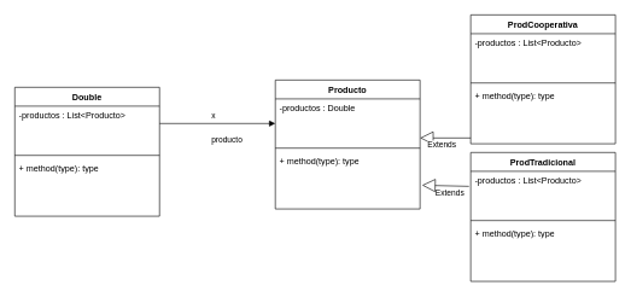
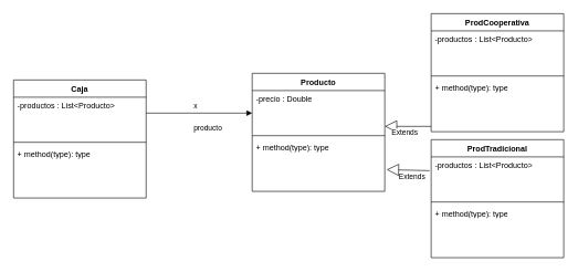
  <mxCell id="0" />
  <mxCell id="1" parent="0" />
- <mxCell id="2" value="Double" style="swimlane;fontStyle=1;align=center;verticalAlign=top;childLayout=stackLayout;horizontal=1;startSize=26;horizontalStack=0;resizeParent=1;resizeParentMax=0;resizeLast=0;collapsible=1;marginBottom=0;whiteSpace=wrap;html=1;" vertex="1" parent="1"><mxGeometry x="20" y="120" width="200" height="178" as="geometry" /></mxCell>
+ <mxCell id="2" value="Caja" style="swimlane;fontStyle=1;align=center;verticalAlign=top;childLayout=stackLayout;horizontal=1;startSize=26;horizontalStack=0;resizeParent=1;resizeParentMax=0;resizeLast=0;collapsible=1;marginBottom=0;whiteSpace=wrap;html=1;" vertex="1" parent="1"><mxGeometry x="20" y="120" width="200" height="178" as="geometry" /></mxCell>
  <mxCell id="3" value="-productos : List&amp;lt;Producto&amp;gt;&lt;div&gt;&lt;br&gt;&lt;/div&gt;" style="text;strokeColor=none;fillColor=none;align=left;verticalAlign=top;spacingLeft=4;spacingRight=4;overflow=hidden;rotatable=0;points=[[0,0.5],[1,0.5]];portConstraint=eastwest;whiteSpace=wrap;html=1;" vertex="1" parent="2"><mxGeometry y="26" width="200" height="64" as="geometry" /></mxCell>
  <mxCell id="4" value="" style="line;strokeWidth=1;fillColor=none;align=left;verticalAlign=middle;spacingTop=-1;spacingLeft=3;spacingRight=3;rotatable=0;labelPosition=right;points=[];portConstraint=eastwest;strokeColor=inherit;" vertex="1" parent="2"><mxGeometry y="90" width="200" height="8" as="geometry" /></mxCell>
  <mxCell id="5" value="+ method(type): type" style="text;strokeColor=none;fillColor=none;align=left;verticalAlign=top;spacingLeft=4;spacingRight=4;overflow=hidden;rotatable=0;points=[[0,0.5],[1,0.5]];portConstraint=eastwest;whiteSpace=wrap;html=1;" vertex="1" parent="2"><mxGeometry y="98" width="200" height="80" as="geometry" /></mxCell>
  <mxCell id="6" value="producto" style="endArrow=block;endFill=1;html=1;edgeStyle=orthogonalEdgeStyle;align=left;verticalAlign=top;rounded=0;" edge="1" parent="1"><mxGeometry x="-0.125" y="-10" relative="1" as="geometry"><mxPoint x="220" y="170" as="sourcePoint" /><mxPoint x="380" y="170" as="targetPoint" /><mxPoint as="offset" /></mxGeometry></mxCell>
  <mxCell id="7" value="x" style="edgeLabel;resizable=0;html=1;align=left;verticalAlign=bottom;" connectable="0" vertex="1" parent="6"><mxGeometry x="-1" relative="1" as="geometry"><mxPoint x="70" y="-2" as="offset" /></mxGeometry></mxCell>
  <mxCell id="8" value="Producto" style="swimlane;fontStyle=1;align=center;verticalAlign=top;childLayout=stackLayout;horizontal=1;startSize=26;horizontalStack=0;resizeParent=1;resizeParentMax=0;resizeLast=0;collapsible=1;marginBottom=0;whiteSpace=wrap;html=1;" vertex="1" parent="1"><mxGeometry x="380" y="110" width="200" height="178" as="geometry" /></mxCell>
- <mxCell id="9" value="&lt;div&gt;-productos : Double&lt;/div&gt;&lt;div&gt;&lt;br&gt;&lt;/div&gt;" style="text;strokeColor=none;fillColor=none;align=left;verticalAlign=top;spacingLeft=4;spacingRight=4;overflow=hidden;rotatable=0;points=[[0,0.5],[1,0.5]];portConstraint=eastwest;whiteSpace=wrap;html=1;" vertex="1" parent="8"><mxGeometry y="26" width="200" height="64" as="geometry" /></mxCell>
+ <mxCell id="9" value="&lt;div&gt;-precio : Double&lt;/div&gt;&lt;div&gt;&lt;br&gt;&lt;/div&gt;" style="text;strokeColor=none;fillColor=none;align=left;verticalAlign=top;spacingLeft=4;spacingRight=4;overflow=hidden;rotatable=0;points=[[0,0.5],[1,0.5]];portConstraint=eastwest;whiteSpace=wrap;html=1;" vertex="1" parent="8"><mxGeometry y="26" width="200" height="64" as="geometry" /></mxCell>
  <mxCell id="10" value="" style="line;strokeWidth=1;fillColor=none;align=left;verticalAlign=middle;spacingTop=-1;spacingLeft=3;spacingRight=3;rotatable=0;labelPosition=right;points=[];portConstraint=eastwest;strokeColor=inherit;" vertex="1" parent="8"><mxGeometry y="90" width="200" height="8" as="geometry" /></mxCell>
  <mxCell id="11" value="+ method(type): type" style="text;strokeColor=none;fillColor=none;align=left;verticalAlign=top;spacingLeft=4;spacingRight=4;overflow=hidden;rotatable=0;points=[[0,0.5],[1,0.5]];portConstraint=eastwest;whiteSpace=wrap;html=1;" vertex="1" parent="8"><mxGeometry y="98" width="200" height="80" as="geometry" /></mxCell>
  <mxCell id="12" value="Extends" style="endArrow=block;endSize=16;endFill=0;html=1;rounded=0;" edge="1" parent="1"><mxGeometry x="0.143" y="10" width="160" relative="1" as="geometry"><mxPoint x="650" y="190" as="sourcePoint" /><mxPoint x="580" y="190" as="targetPoint" /><mxPoint as="offset" /></mxGeometry></mxCell>
  <mxCell id="13" value="Extends" style="endArrow=block;endSize=16;endFill=0;html=1;rounded=0;entryX=1.014;entryY=0.59;entryDx=0;entryDy=0;entryPerimeter=0;exitX=-0.012;exitY=0.325;exitDx=0;exitDy=0;exitPerimeter=0;" edge="1" parent="1" source="19" target="11"><mxGeometry x="-0.2" y="10" width="160" relative="1" as="geometry"><mxPoint x="640" y="250" as="sourcePoint" /><mxPoint x="610" y="238" as="targetPoint" /><mxPoint as="offset" /></mxGeometry></mxCell>
  <mxCell id="14" value="ProdCooperativa" style="swimlane;fontStyle=1;align=center;verticalAlign=top;childLayout=stackLayout;horizontal=1;startSize=26;horizontalStack=0;resizeParent=1;resizeParentMax=0;resizeLast=0;collapsible=1;marginBottom=0;whiteSpace=wrap;html=1;" vertex="1" parent="1"><mxGeometry x="650" y="20" width="200" height="178" as="geometry" /></mxCell>
  <mxCell id="15" value="-productos : List&amp;lt;Producto&amp;gt;&lt;div&gt;&lt;br&gt;&lt;/div&gt;" style="text;strokeColor=none;fillColor=none;align=left;verticalAlign=top;spacingLeft=4;spacingRight=4;overflow=hidden;rotatable=0;points=[[0,0.5],[1,0.5]];portConstraint=eastwest;whiteSpace=wrap;html=1;" vertex="1" parent="14"><mxGeometry y="26" width="200" height="64" as="geometry" /></mxCell>
  <mxCell id="16" value="" style="line;strokeWidth=1;fillColor=none;align=left;verticalAlign=middle;spacingTop=-1;spacingLeft=3;spacingRight=3;rotatable=0;labelPosition=right;points=[];portConstraint=eastwest;strokeColor=inherit;" vertex="1" parent="14"><mxGeometry y="90" width="200" height="8" as="geometry" /></mxCell>
  <mxCell id="17" value="+ method(type): type" style="text;strokeColor=none;fillColor=none;align=left;verticalAlign=top;spacingLeft=4;spacingRight=4;overflow=hidden;rotatable=0;points=[[0,0.5],[1,0.5]];portConstraint=eastwest;whiteSpace=wrap;html=1;" vertex="1" parent="14"><mxGeometry y="98" width="200" height="80" as="geometry" /></mxCell>
  <mxCell id="18" value="ProdTradicional" style="swimlane;fontStyle=1;align=center;verticalAlign=top;childLayout=stackLayout;horizontal=1;startSize=26;horizontalStack=0;resizeParent=1;resizeParentMax=0;resizeLast=0;collapsible=1;marginBottom=0;whiteSpace=wrap;html=1;" vertex="1" parent="1"><mxGeometry x="650" y="210" width="200" height="178" as="geometry" /></mxCell>
  <mxCell id="19" value="-productos : List&amp;lt;Producto&amp;gt;&lt;div&gt;&lt;br&gt;&lt;/div&gt;" style="text;strokeColor=none;fillColor=none;align=left;verticalAlign=top;spacingLeft=4;spacingRight=4;overflow=hidden;rotatable=0;points=[[0,0.5],[1,0.5]];portConstraint=eastwest;whiteSpace=wrap;html=1;" vertex="1" parent="18"><mxGeometry y="26" width="200" height="64" as="geometry" /></mxCell>
  <mxCell id="20" value="" style="line;strokeWidth=1;fillColor=none;align=left;verticalAlign=middle;spacingTop=-1;spacingLeft=3;spacingRight=3;rotatable=0;labelPosition=right;points=[];portConstraint=eastwest;strokeColor=inherit;" vertex="1" parent="18"><mxGeometry y="90" width="200" height="8" as="geometry" /></mxCell>
  <mxCell id="21" value="+ method(type): type" style="text;strokeColor=none;fillColor=none;align=left;verticalAlign=top;spacingLeft=4;spacingRight=4;overflow=hidden;rotatable=0;points=[[0,0.5],[1,0.5]];portConstraint=eastwest;whiteSpace=wrap;html=1;" vertex="1" parent="18"><mxGeometry y="98" width="200" height="80" as="geometry" /></mxCell>
